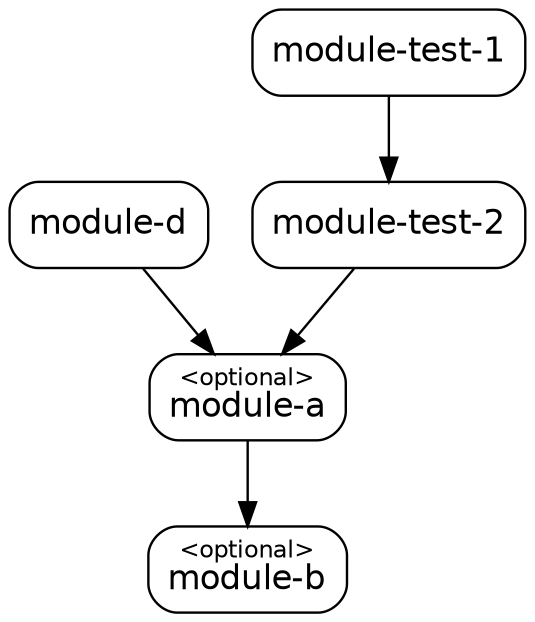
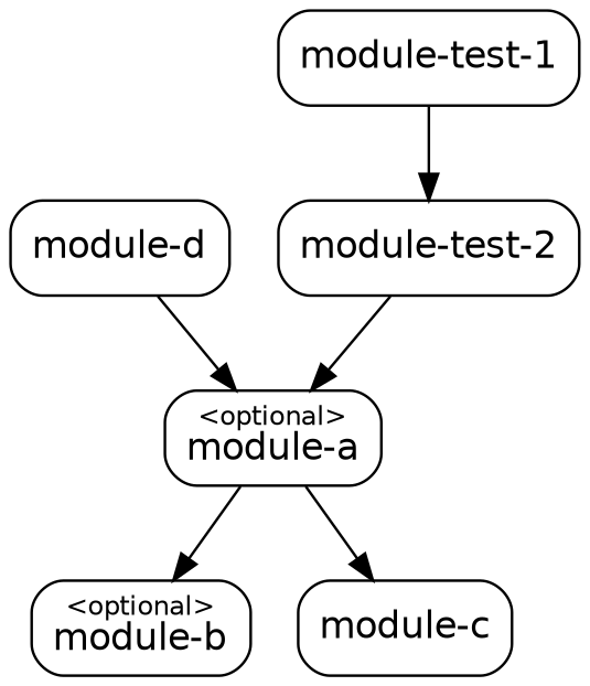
  digraph {
    node [fontname=Helvetica fontsize=14 shape=box style=rounded]
    edge [fontname=Helvetica fontsize=10]
    n1 [label=<<font point-size="10">&lt;optional&gt;</font><br/>module-a>]
    n2 [label=<<font point-size="10">&lt;optional&gt;</font><br/>module-b>]
+   n3 [label=<module-c>]
    n4 [label=<module-d>]
    n5 [label=<module-test-1>]
    n6 [label=<module-test-2>]
    n1 -> n2
+   n1 -> n3
    n4 -> n1
    n5 -> n6
    n6 -> n1
  }
